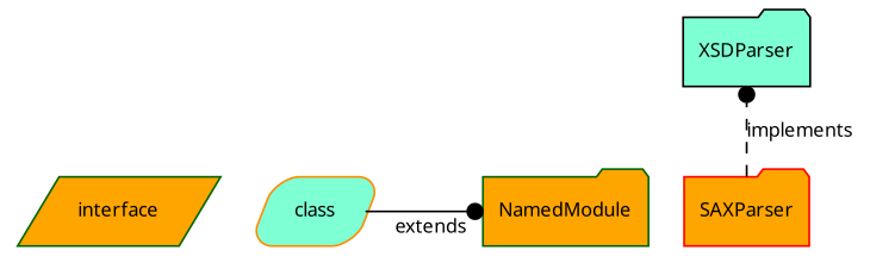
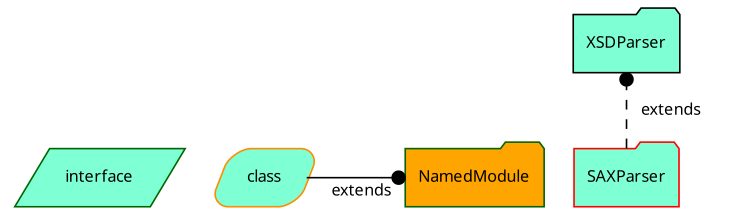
  digraph {
    rankdir=BT
    node [color=darkgreen fillcolor=orange fontname="TeXGyrePagella-Regular" fontsize=10 shape=folder style=filled]
    edge [arrowhead=dot fontname="TeXGyrePagella-Regular" fontsize=10]
-   interface [shape=parallelogram]
+   interface [fillcolor=aquamarine shape=parallelogram]
    class [color=darkorange fillcolor=aquamarine shape=parallelogram style="rounded,filled"]
    NamedModule
    XSDParser [color=black fillcolor=aquamarine]
-   SAXParser [color=red style="rounded,filled"]
+   SAXParser [color=red fillcolor=aquamarine style="rounded,filled"]
    subgraph sub_1 {
      rank=same
      interface
      class
      NamedModule
    }
    class -> NamedModule [label=extends]
-   SAXParser -> XSDParser [label=implements style=dashed]
+   SAXParser -> XSDParser [label=extends style=dashed]
  }
